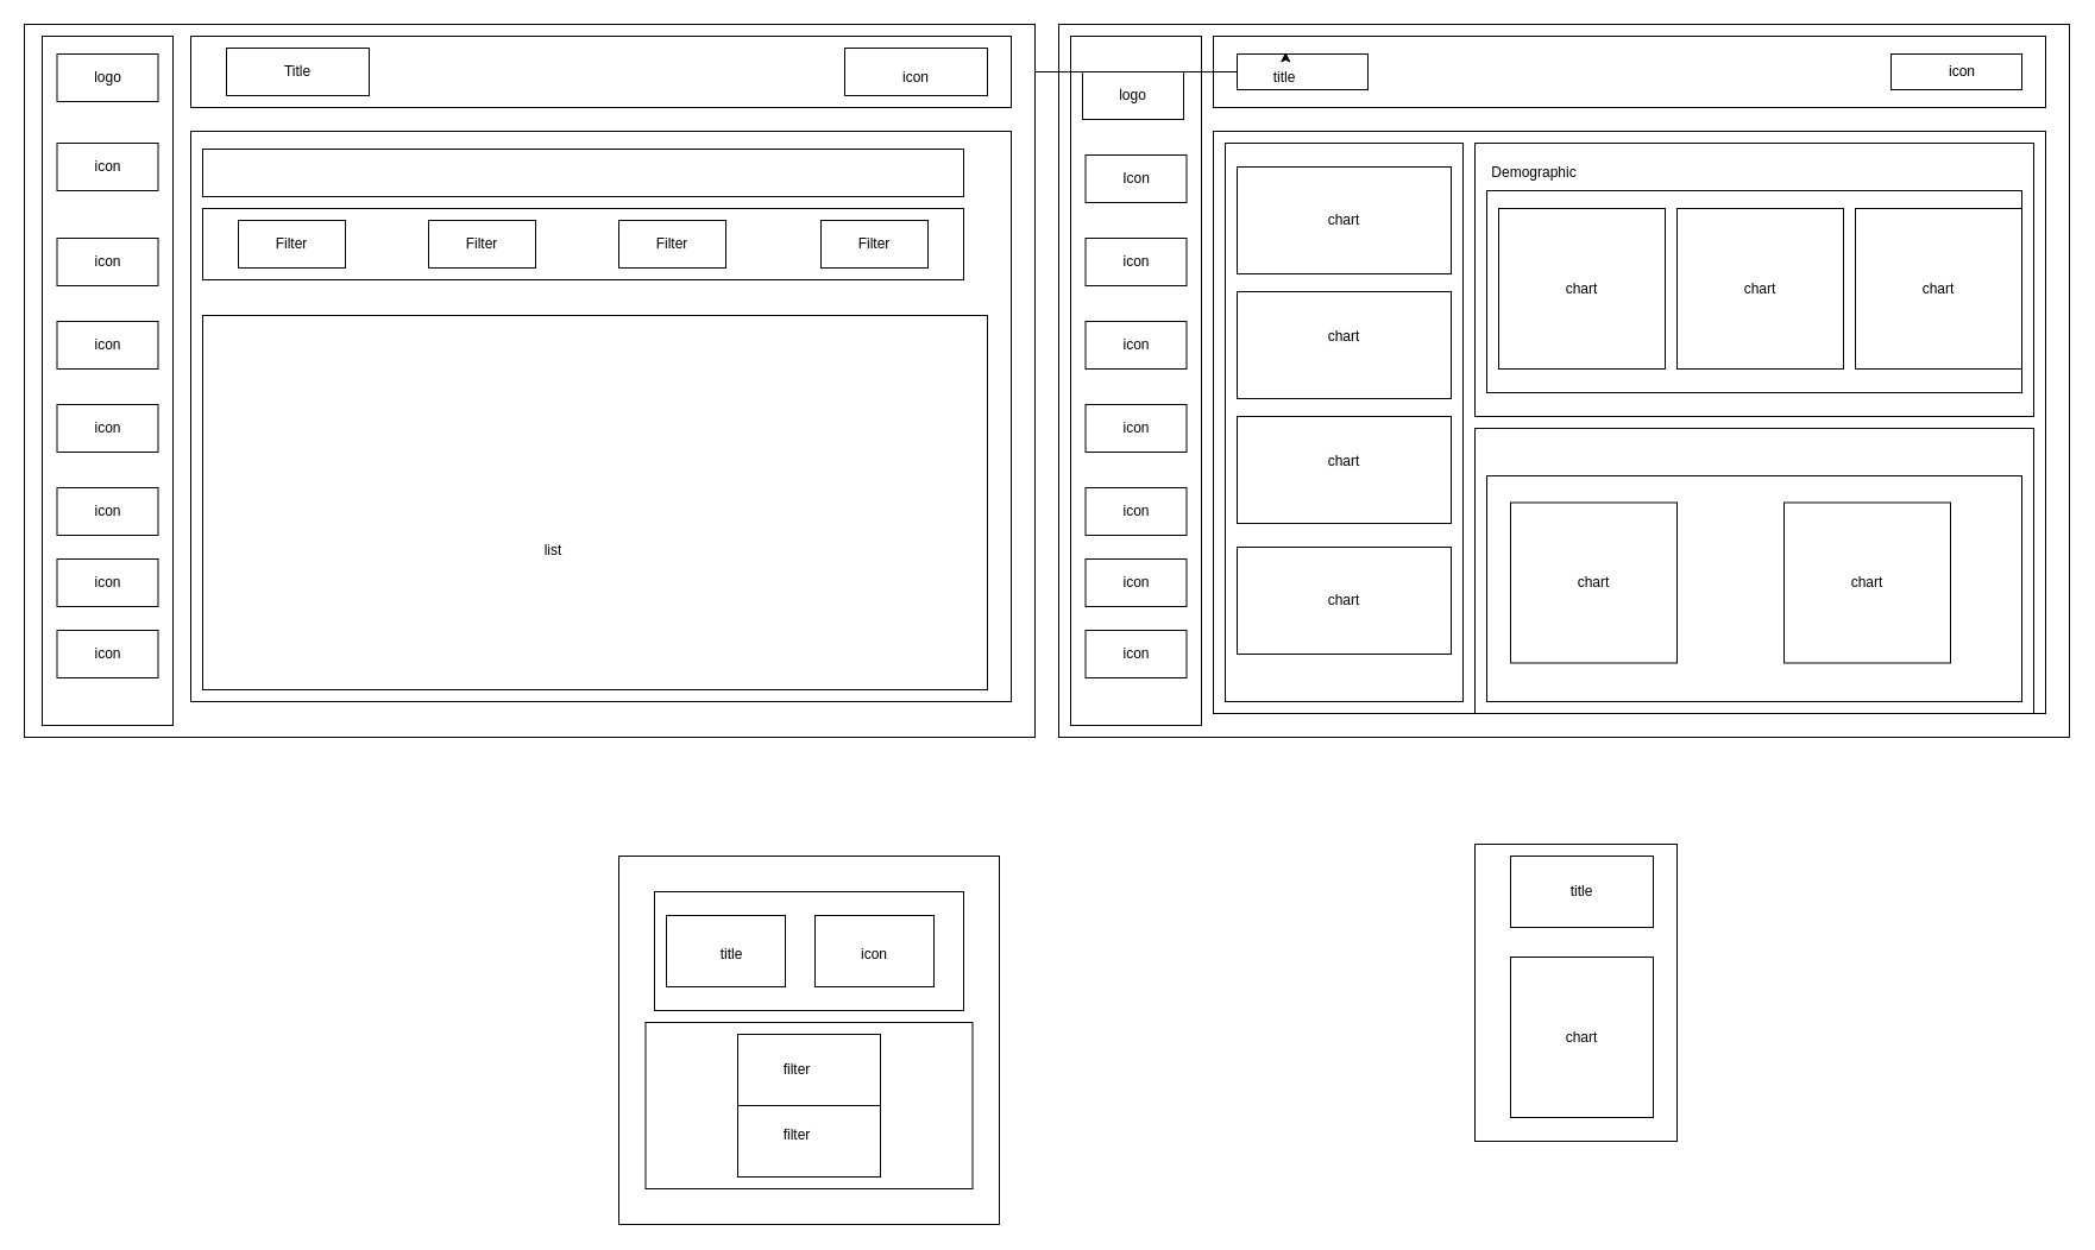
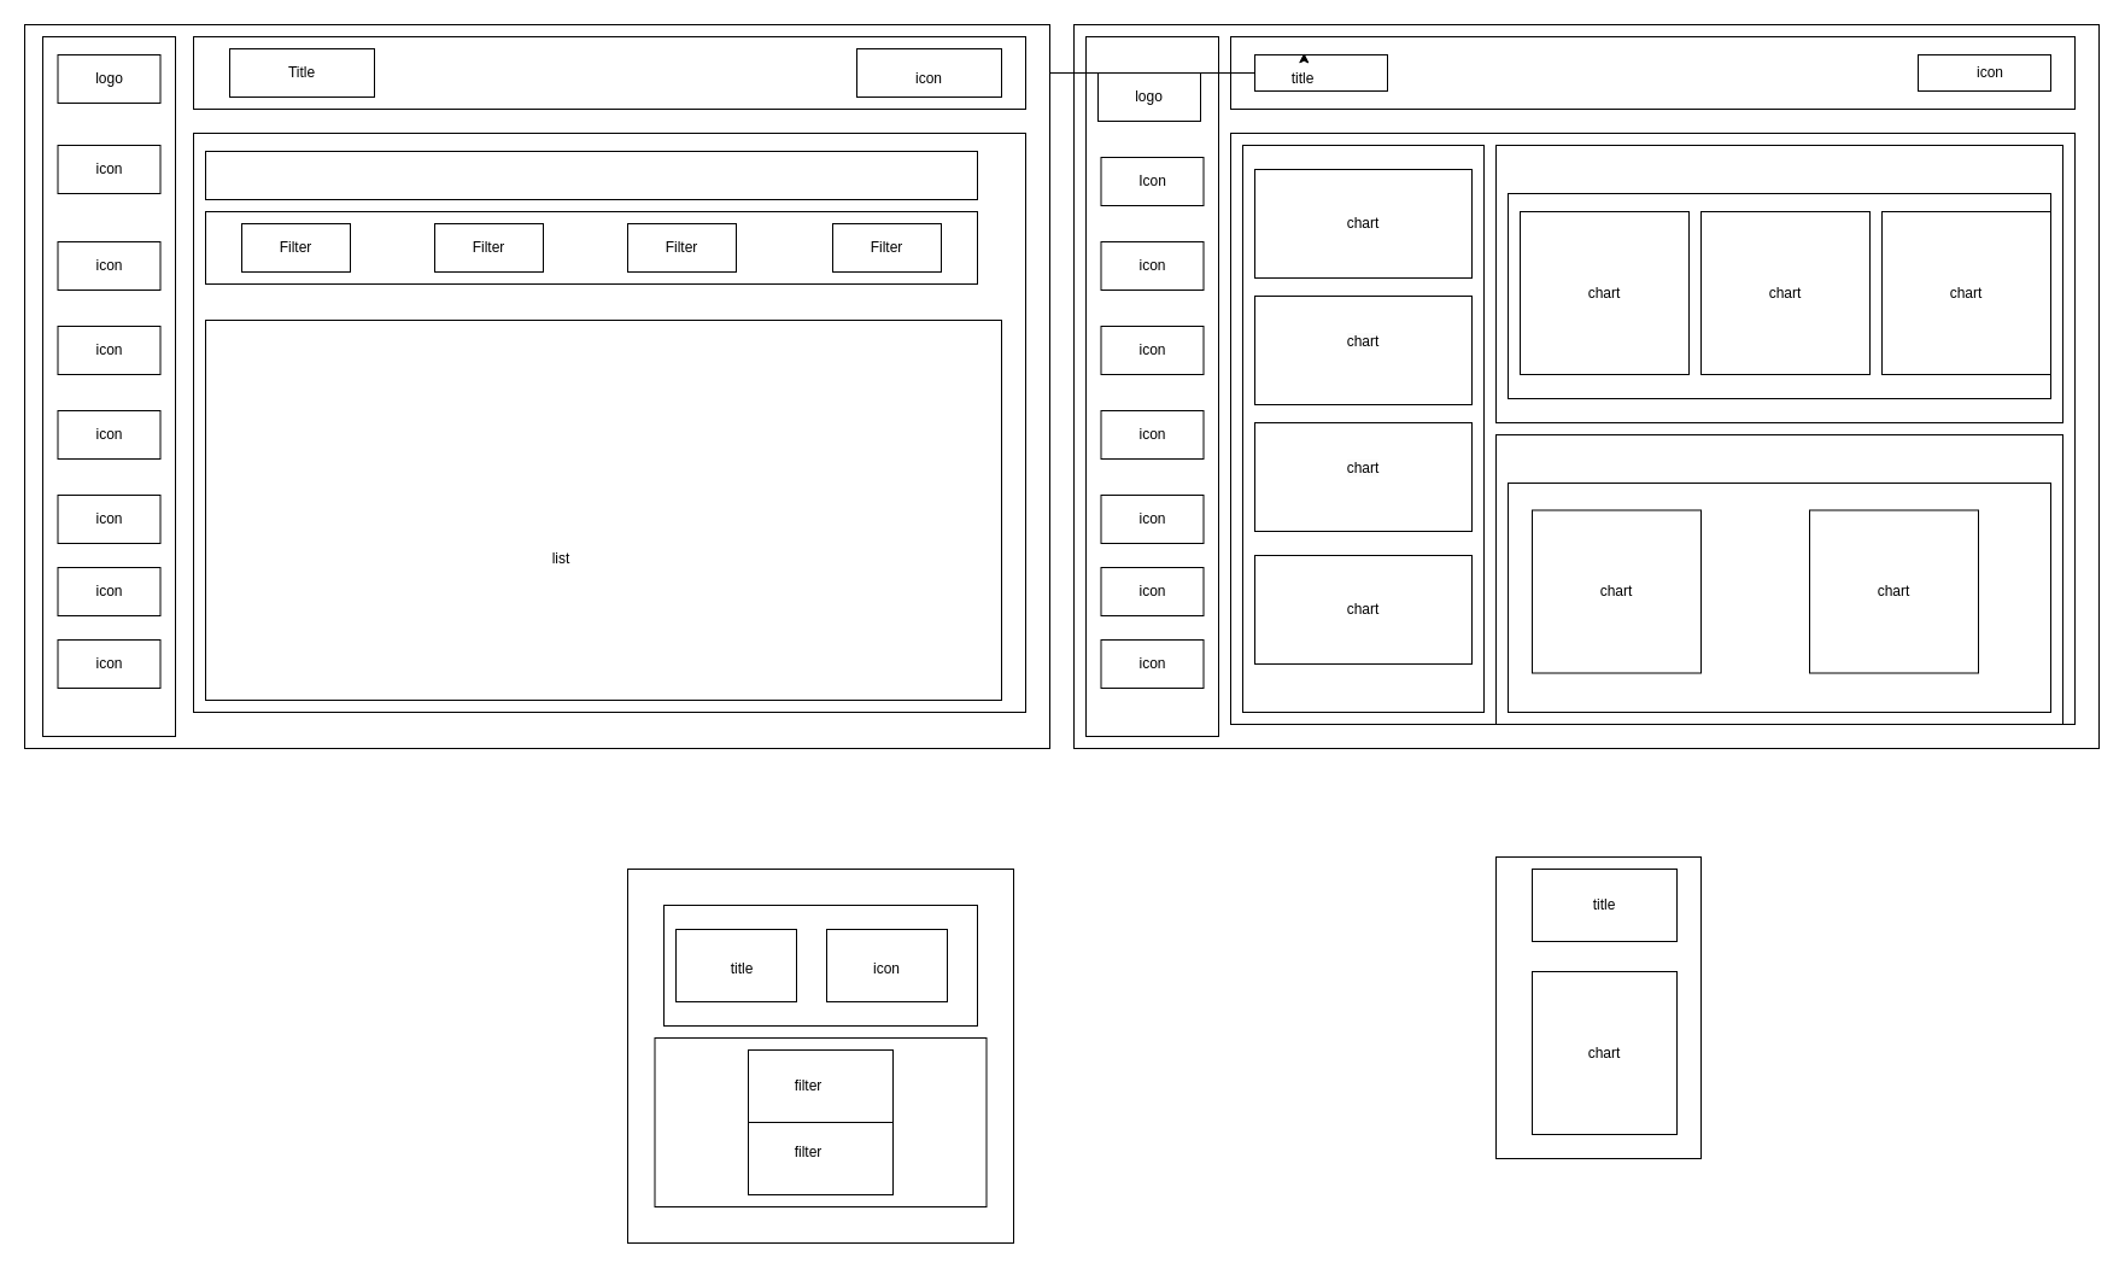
  <mxCell id="0" />
  <mxCell id="1" parent="0" />
  <mxCell id="2" value="" style="rounded=0;whiteSpace=wrap;html=1;" parent="1" vertex="1"><mxGeometry width="850" height="600" as="geometry" x="890" y="20" /></mxCell>
  <mxCell id="3" value="" style="rounded=0;whiteSpace=wrap;html=1;" parent="1" vertex="1"><mxGeometry x="1020" y="30" width="700" height="60" as="geometry" /></mxCell>
  <mxCell id="4" value="" style="rounded=0;whiteSpace=wrap;html=1;" parent="1" vertex="1"><mxGeometry x="900" y="30" width="110" height="580" as="geometry" /></mxCell>
  <mxCell id="5" value="" style="rounded=0;whiteSpace=wrap;html=1;" parent="1" vertex="1"><mxGeometry x="1020" y="110" width="700" height="490" as="geometry" /></mxCell>
  <mxCell id="6" value="Icon" style="rounded=0;whiteSpace=wrap;html=1;" parent="1" vertex="1"><mxGeometry x="912.5" y="130" width="85" height="40" as="geometry" /></mxCell>
  <mxCell id="7" value="icon" style="rounded=0;whiteSpace=wrap;html=1;" parent="1" vertex="1"><mxGeometry x="912.5" y="200" width="85" height="40" as="geometry" /></mxCell>
  <mxCell id="8" value="icon" style="rounded=0;whiteSpace=wrap;html=1;" parent="1" vertex="1"><mxGeometry x="912.5" y="410" width="85" height="40" as="geometry" /></mxCell>
  <mxCell id="9" value="icon" style="rounded=0;whiteSpace=wrap;html=1;" parent="1" vertex="1"><mxGeometry x="912.5" y="340" width="85" height="40" as="geometry" /></mxCell>
  <mxCell id="10" value="icon" style="rounded=0;whiteSpace=wrap;html=1;" parent="1" vertex="1"><mxGeometry x="912.5" y="270" width="85" height="40" as="geometry" /></mxCell>
  <mxCell id="11" value="icon" style="rounded=0;whiteSpace=wrap;html=1;" parent="1" vertex="1"><mxGeometry x="912.5" y="470" width="85" height="40" as="geometry" /></mxCell>
  <mxCell id="12" value="icon" style="rounded=0;whiteSpace=wrap;html=1;" parent="1" vertex="1"><mxGeometry x="912.5" y="530" width="85" height="40" as="geometry" /></mxCell>
  <mxCell id="13" value="" style="rounded=0;whiteSpace=wrap;html=1;" parent="1" vertex="1"><mxGeometry x="1240" y="120" width="470" height="230" as="geometry" /></mxCell>
  <mxCell id="14" value="&lt;h3&gt;&lt;br&gt;&lt;/h3&gt;" style="rounded=0;whiteSpace=wrap;html=1;align=left;" parent="1" vertex="1"><mxGeometry x="1240" y="360" width="470" height="240" as="geometry" /></mxCell>
  <mxCell id="15" value="" style="rounded=0;whiteSpace=wrap;html=1;" parent="1" vertex="1"><mxGeometry x="1030" y="120" width="200" height="470" as="geometry" /></mxCell>
  <mxCell id="16" value="chart" style="rounded=0;whiteSpace=wrap;html=1;" parent="1" vertex="1"><mxGeometry x="1040" y="140" width="180" height="90" as="geometry" /></mxCell>
  <mxCell id="17" value="&#10;&lt;span style=&quot;color: rgb(0, 0, 0); font-family: Helvetica; font-size: 12px; font-style: normal; font-variant-ligatures: normal; font-variant-caps: normal; font-weight: 400; letter-spacing: normal; orphans: 2; text-align: center; text-indent: 0px; text-transform: none; widows: 2; word-spacing: 0px; -webkit-text-stroke-width: 0px; white-space: normal; background-color: rgb(251, 251, 251); text-decoration-thickness: initial; text-decoration-style: initial; text-decoration-color: initial; display: inline !important; float: none;&quot;&gt;chart&lt;/span&gt;&#10;&#10;" style="rounded=0;whiteSpace=wrap;html=1;" parent="1" vertex="1"><mxGeometry x="1040" y="245" width="180" height="90" as="geometry" /></mxCell>
  <mxCell id="18" value="&#10;&lt;span style=&quot;color: rgb(0, 0, 0); font-family: Helvetica; font-size: 12px; font-style: normal; font-variant-ligatures: normal; font-variant-caps: normal; font-weight: 400; letter-spacing: normal; orphans: 2; text-align: center; text-indent: 0px; text-transform: none; widows: 2; word-spacing: 0px; -webkit-text-stroke-width: 0px; white-space: normal; background-color: rgb(251, 251, 251); text-decoration-thickness: initial; text-decoration-style: initial; text-decoration-color: initial; display: inline !important; float: none;&quot;&gt;chart&lt;/span&gt;&#10;&#10;" style="rounded=0;whiteSpace=wrap;html=1;" parent="1" vertex="1"><mxGeometry x="1040" y="350" width="180" height="90" as="geometry" /></mxCell>
  <mxCell id="19" value="chart" style="rounded=0;whiteSpace=wrap;html=1;" parent="1" vertex="1"><mxGeometry x="1040" y="460" width="180" height="90" as="geometry" /></mxCell>
  <mxCell id="20" value="" style="edgeStyle=orthogonalEdgeStyle;rounded=0;orthogonalLoop=1;jettySize=auto;html=1;" edge="1" parent="1" source="21" target="45"><mxGeometry relative="1" as="geometry" /></mxCell>
  <mxCell id="21" value="" style="rounded=0;whiteSpace=wrap;html=1;" parent="1" vertex="1"><mxGeometry x="1040" y="45" width="110" height="30" as="geometry" /></mxCell>
  <mxCell id="22" value="" style="rounded=0;whiteSpace=wrap;html=1;" parent="1" vertex="1"><mxGeometry x="1590" y="45" width="110" height="30" as="geometry" /></mxCell>
  <mxCell id="23" value="" style="rounded=0;whiteSpace=wrap;html=1;" parent="1" vertex="1"><mxGeometry x="1250" y="160" width="450" height="170" as="geometry" /></mxCell>
  <mxCell id="24" value="chart" style="rounded=0;whiteSpace=wrap;html=1;" parent="1" vertex="1"><mxGeometry x="1260" y="175" width="140" height="135" as="geometry" /></mxCell>
  <mxCell id="25" value="chart" style="rounded=0;whiteSpace=wrap;html=1;" parent="1" vertex="1"><mxGeometry x="1410" y="175" width="140" height="135" as="geometry" /></mxCell>
  <mxCell id="26" value="chart" style="rounded=0;whiteSpace=wrap;html=1;" parent="1" vertex="1"><mxGeometry x="1560" y="175" width="140" height="135" as="geometry" /></mxCell>
- <mxCell id="27" value="Demographic" style="text;html=1;align=center;verticalAlign=middle;whiteSpace=wrap;rounded=0;" parent="1" vertex="1"><mxGeometry x="1260" y="130" width="60" height="30" as="geometry" /></mxCell>
  <mxCell id="28" value="title" style="text;html=1;align=center;verticalAlign=middle;whiteSpace=wrap;rounded=0;" parent="1" vertex="1"><mxGeometry x="1050" y="50" width="60" height="30" as="geometry" /></mxCell>
  <mxCell id="29" value="icon" style="text;html=1;align=center;verticalAlign=middle;whiteSpace=wrap;rounded=0;" parent="1" vertex="1"><mxGeometry x="1620" y="45" width="60" height="30" as="geometry" /></mxCell>
  <mxCell id="30" value="" style="rounded=0;whiteSpace=wrap;html=1;" parent="1" vertex="1"><mxGeometry x="1250" y="400" width="450" height="190" as="geometry" /></mxCell>
  <mxCell id="31" value="chart" style="rounded=0;whiteSpace=wrap;html=1;" parent="1" vertex="1"><mxGeometry x="1270" y="422.5" width="140" height="135" as="geometry" /></mxCell>
  <mxCell id="32" value="chart" style="rounded=0;whiteSpace=wrap;html=1;" parent="1" vertex="1"><mxGeometry x="1500" y="422.5" width="140" height="135" as="geometry" /></mxCell>
  <mxCell id="33" value="" style="rounded=0;whiteSpace=wrap;html=1;" parent="1" vertex="1"><mxGeometry x="1240" y="710" width="170" height="250" as="geometry" /></mxCell>
  <mxCell id="34" value="title" style="rounded=0;whiteSpace=wrap;html=1;" parent="1" vertex="1"><mxGeometry x="1270" y="720" width="120" height="60" as="geometry" /></mxCell>
  <mxCell id="35" value="chart" style="rounded=0;whiteSpace=wrap;html=1;" parent="1" vertex="1"><mxGeometry x="1270" y="805" width="120" height="135" as="geometry" /></mxCell>
  <mxCell id="36" value="" style="rounded=0;whiteSpace=wrap;html=1;" vertex="1" parent="1"><mxGeometry x="20" width="850" height="600" as="geometry" y="20" /></mxCell>
  <mxCell id="37" value="" style="rounded=0;whiteSpace=wrap;html=1;" vertex="1" parent="1"><mxGeometry x="35" y="30" width="110" height="580" as="geometry" /></mxCell>
  <mxCell id="38" value="icon" style="rounded=0;whiteSpace=wrap;html=1;" vertex="1" parent="1"><mxGeometry x="47.5" y="200" width="85" height="40" as="geometry" /></mxCell>
  <mxCell id="39" value="icon" style="rounded=0;whiteSpace=wrap;html=1;" vertex="1" parent="1"><mxGeometry x="47.5" y="410" width="85" height="40" as="geometry" /></mxCell>
  <mxCell id="40" value="icon" style="rounded=0;whiteSpace=wrap;html=1;" vertex="1" parent="1"><mxGeometry x="47.5" y="340" width="85" height="40" as="geometry" /></mxCell>
  <mxCell id="41" value="icon" style="rounded=0;whiteSpace=wrap;html=1;" vertex="1" parent="1"><mxGeometry x="47.5" y="270" width="85" height="40" as="geometry" /></mxCell>
  <mxCell id="42" value="icon" style="rounded=0;whiteSpace=wrap;html=1;" vertex="1" parent="1"><mxGeometry x="47.5" y="470" width="85" height="40" as="geometry" /></mxCell>
  <mxCell id="43" value="icon" style="rounded=0;whiteSpace=wrap;html=1;" vertex="1" parent="1"><mxGeometry x="47.5" y="530" width="85" height="40" as="geometry" /></mxCell>
  <mxCell id="44" value="" style="rounded=0;whiteSpace=wrap;html=1;" vertex="1" parent="1"><mxGeometry x="190" y="50" width="110" height="30" as="geometry" /></mxCell>
  <mxCell id="45" value="" style="rounded=0;whiteSpace=wrap;html=1;" vertex="1" parent="1"><mxGeometry x="160" y="30" width="690" height="60" as="geometry" /></mxCell>
  <mxCell id="46" style="edgeStyle=orthogonalEdgeStyle;rounded=0;orthogonalLoop=1;jettySize=auto;html=1;exitX=0.25;exitY=0;exitDx=0;exitDy=0;entryX=0.371;entryY=-0.056;entryDx=0;entryDy=0;entryPerimeter=0;" edge="1" parent="1" source="21" target="21"><mxGeometry relative="1" as="geometry" /></mxCell>
  <mxCell id="47" value="" style="rounded=0;whiteSpace=wrap;html=1;" vertex="1" parent="1"><mxGeometry x="160" y="110" width="690" height="480" as="geometry" /></mxCell>
  <mxCell id="48" value="" style="rounded=0;whiteSpace=wrap;html=1;" vertex="1" parent="1"><mxGeometry x="710" y="40" width="120" height="40" as="geometry" /></mxCell>
  <mxCell id="49" value="icon" style="text;html=1;align=center;verticalAlign=middle;whiteSpace=wrap;rounded=0;" vertex="1" parent="1"><mxGeometry x="740" y="50" width="60" height="30" as="geometry" /></mxCell>
  <mxCell id="50" value="Title" style="text;html=1;align=center;verticalAlign=middle;whiteSpace=wrap;rounded=0;" vertex="1" parent="1"><mxGeometry x="220" y="45" width="60" height="30" as="geometry" /></mxCell>
  <mxCell id="51" value="logo" style="rounded=0;whiteSpace=wrap;html=1;" vertex="1" parent="1"><mxGeometry x="910" y="60" width="85" height="40" as="geometry" /></mxCell>
  <mxCell id="52" value="Title" style="rounded=0;whiteSpace=wrap;html=1;" vertex="1" parent="1"><mxGeometry x="190" y="40" width="120" height="40" as="geometry" /></mxCell>
  <mxCell id="53" value="logo" style="rounded=0;whiteSpace=wrap;html=1;" vertex="1" parent="1"><mxGeometry x="47.5" y="45" width="85" height="40" as="geometry" /></mxCell>
  <mxCell id="54" value="icon" style="rounded=0;whiteSpace=wrap;html=1;" vertex="1" parent="1"><mxGeometry x="47.5" y="120" width="85" height="40" as="geometry" /></mxCell>
  <mxCell id="55" value="" style="rounded=0;whiteSpace=wrap;html=1;" vertex="1" parent="1"><mxGeometry x="170" y="125" width="640" height="40" as="geometry" /></mxCell>
  <mxCell id="56" value="" style="rounded=0;whiteSpace=wrap;html=1;" vertex="1" parent="1"><mxGeometry x="170" y="175" width="640" height="60" as="geometry" /></mxCell>
  <mxCell id="57" value="Filter" style="rounded=0;whiteSpace=wrap;html=1;" vertex="1" parent="1"><mxGeometry x="200" y="185" width="90" height="40" as="geometry" /></mxCell>
  <mxCell id="58" value="Filter" style="rounded=0;whiteSpace=wrap;html=1;" vertex="1" parent="1"><mxGeometry x="360" y="185" width="90" height="40" as="geometry" /></mxCell>
  <mxCell id="59" value="Filter" style="rounded=0;whiteSpace=wrap;html=1;" vertex="1" parent="1"><mxGeometry x="520" y="185" width="90" height="40" as="geometry" /></mxCell>
  <mxCell id="60" value="Filter" style="rounded=0;whiteSpace=wrap;html=1;" vertex="1" parent="1"><mxGeometry x="690" y="185" width="90" height="40" as="geometry" /></mxCell>
  <mxCell id="61" value="" style="rounded=0;whiteSpace=wrap;html=1;" vertex="1" parent="1"><mxGeometry x="170" y="265" width="660" height="315" as="geometry" /></mxCell>
  <mxCell id="62" value="list" style="text;html=1;align=center;verticalAlign=middle;whiteSpace=wrap;rounded=0;" vertex="1" parent="1"><mxGeometry x="435" y="448" width="60" height="30" as="geometry" /></mxCell>
  <mxCell id="63" value="" style="rounded=0;whiteSpace=wrap;html=1;" vertex="1" parent="1"><mxGeometry x="520" y="720" width="320" height="310" as="geometry" /></mxCell>
  <mxCell id="64" value="" style="rounded=0;whiteSpace=wrap;html=1;" vertex="1" parent="1"><mxGeometry x="550" y="750" width="260" height="100" as="geometry" /></mxCell>
  <mxCell id="65" value="" style="rounded=0;whiteSpace=wrap;html=1;" vertex="1" parent="1"><mxGeometry x="560" y="770" width="100" height="60" as="geometry" /></mxCell>
  <mxCell id="66" value="" style="rounded=0;whiteSpace=wrap;html=1;" vertex="1" parent="1"><mxGeometry x="685" y="770" width="100" height="60" as="geometry" /></mxCell>
  <mxCell id="67" value="title&lt;span style=&quot;color: rgba(0, 0, 0, 0); font-family: monospace; font-size: 0px; text-align: start; text-wrap: nowrap;&quot;&gt;%3CmxGraphModel%3E%3Croot%3E%3CmxCell%20id%3D%220%22%2F%3E%3CmxCell%20id%3D%221%22%20parent%3D%220%22%2F%3E%3CmxCell%20id%3D%222%22%20value%3D%22%22%20style%3D%22rounded%3D0%3BwhiteSpace%3Dwrap%3Bhtml%3D1%3B%22%20vertex%3D%221%22%20parent%3D%221%22%3E%3CmxGeometry%20x%3D%22-330%22%20y%3D%22750%22%20width%3D%22100%22%20height%3D%2260%22%20as%3D%22geometry%22%2F%3E%3C%2FmxCell%3E%3C%2Froot%3E%3C%2FmxGraphModel%3E&lt;/span&gt;" style="text;html=1;align=center;verticalAlign=middle;whiteSpace=wrap;rounded=0;" vertex="1" parent="1"><mxGeometry x="580" y="785" width="70" height="35" as="geometry" /></mxCell>
  <mxCell id="68" value="icon&lt;span style=&quot;color: rgba(0, 0, 0, 0); font-family: monospace; font-size: 0px; text-align: start; text-wrap: nowrap;&quot;&gt;%3CmxGraphModel%3E%3Croot%3E%3CmxCell%20id%3D%220%22%2F%3E%3CmxCell%20id%3D%221%22%20parent%3D%220%22%2F%3E%3CmxCell%20id%3D%222%22%20value%3D%22%22%20style%3D%22rounded%3D0%3BwhiteSpace%3Dwrap%3Bhtml%3D1%3B%22%20vertex%3D%221%22%20parent%3D%221%22%3E%3CmxGeometry%20x%3D%22-330%22%20y%3D%22750%22%20width%3D%22100%22%20height%3D%2260%22%20as%3D%22geometry%22%2F%3E%3C%2FmxCell%3E%3C%2Froot%3E%3C%2FmxGraphModel%3E&lt;/span&gt;" style="text;html=1;align=center;verticalAlign=middle;whiteSpace=wrap;rounded=0;" vertex="1" parent="1"><mxGeometry x="700" y="785" width="70" height="35" as="geometry" /></mxCell>
  <mxCell id="69" value="" style="rounded=0;whiteSpace=wrap;html=1;" vertex="1" parent="1"><mxGeometry x="542.5" y="860" width="275" height="140" as="geometry" /></mxCell>
  <mxCell id="70" value="" style="rounded=0;whiteSpace=wrap;html=1;" vertex="1" parent="1"><mxGeometry x="620" y="870" width="120" height="60" as="geometry" /></mxCell>
  <mxCell id="71" value="" style="rounded=0;whiteSpace=wrap;html=1;" vertex="1" parent="1"><mxGeometry x="620" y="930" width="120" height="60" as="geometry" /></mxCell>
  <mxCell id="72" value="filter" style="text;html=1;align=center;verticalAlign=middle;whiteSpace=wrap;rounded=0;" vertex="1" parent="1"><mxGeometry x="640" y="885" width="60" height="30" as="geometry" /></mxCell>
  <mxCell id="73" value="filter" style="text;html=1;align=center;verticalAlign=middle;whiteSpace=wrap;rounded=0;" vertex="1" parent="1"><mxGeometry x="640" y="940" width="60" height="30" as="geometry" /></mxCell>
